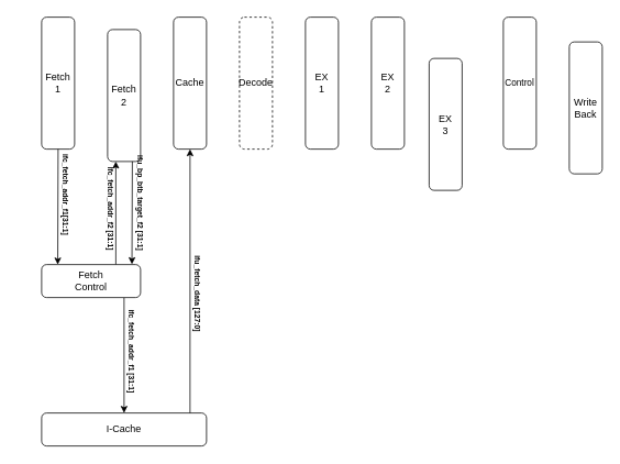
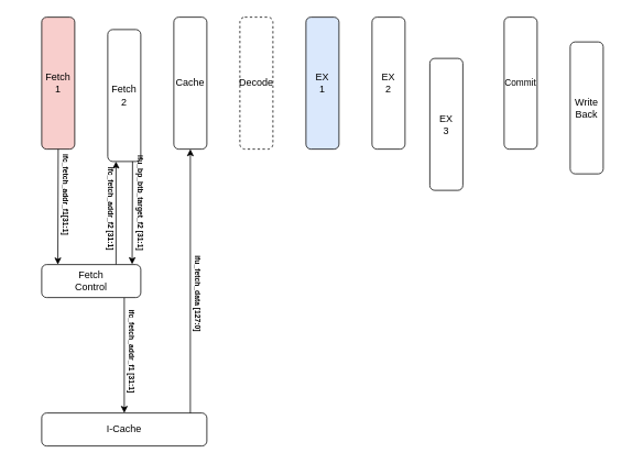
  <mxCell id="0" />
  <mxCell id="1" parent="0" />
- <mxCell id="2" value="&lt;font style=&quot;font-size: 12px;&quot;&gt;Fetch&lt;br&gt;1&lt;br&gt;&lt;/font&gt;" style="rounded=1;whiteSpace=wrap;html=1;" vertex="1" parent="1"><mxGeometry x="50" y="20" width="40" height="160" as="geometry" /></mxCell>
+ <mxCell id="2" value="&lt;font style=&quot;font-size: 12px;&quot;&gt;Fetch&lt;br&gt;1&lt;br&gt;&lt;/font&gt;" style="rounded=1;whiteSpace=wrap;html=1;fillColor=#f8cecc;" vertex="1" parent="1"><mxGeometry x="50" y="20" width="40" height="160" as="geometry" /></mxCell>
  <mxCell id="3" value="Fetch&lt;br&gt;2" style="rounded=1;whiteSpace=wrap;html=1;" vertex="1" parent="1"><mxGeometry x="130" y="35" width="40" height="160" as="geometry" /></mxCell>
  <mxCell id="4" value="Cache" style="rounded=1;whiteSpace=wrap;html=1;" vertex="1" parent="1"><mxGeometry x="210" y="20" width="40" height="160" as="geometry" /></mxCell>
  <mxCell id="5" value="Decode" style="rounded=1;whiteSpace=wrap;html=1;dashed=1;" vertex="1" parent="1"><mxGeometry x="290" y="20" width="40" height="160" as="geometry" /></mxCell>
- <mxCell id="6" value="EX&lt;br&gt;1" style="rounded=1;whiteSpace=wrap;html=1;" vertex="1" parent="1"><mxGeometry x="370" y="20" width="40" height="160" as="geometry" /></mxCell>
+ <mxCell id="6" value="EX&lt;br&gt;1" style="rounded=1;whiteSpace=wrap;html=1;fillColor=#dae8fc;" vertex="1" parent="1"><mxGeometry x="370" y="20" width="40" height="160" as="geometry" /></mxCell>
  <mxCell id="7" value="EX&lt;br&gt;2" style="rounded=1;whiteSpace=wrap;html=1;" vertex="1" parent="1"><mxGeometry x="450" y="20" width="40" height="160" as="geometry" /></mxCell>
  <mxCell id="8" value="EX&lt;br&gt;3" style="rounded=1;whiteSpace=wrap;html=1;" vertex="1" parent="1"><mxGeometry x="520" y="70" width="40" height="160" as="geometry" /></mxCell>
- <mxCell id="9" value="&lt;font style=&quot;font-size: 11px;&quot;&gt;Control&lt;/font&gt;" style="rounded=1;whiteSpace=wrap;html=1;" vertex="1" parent="1"><mxGeometry x="610" y="20" width="40" height="160" as="geometry" /></mxCell>
+ <mxCell id="9" value="&lt;font style=&quot;font-size: 11px;&quot;&gt;Commit&lt;/font&gt;" style="rounded=1;whiteSpace=wrap;html=1;" vertex="1" parent="1"><mxGeometry x="610" y="20" width="40" height="160" as="geometry" /></mxCell>
  <mxCell id="10" value="Write&lt;br&gt;Back" style="rounded=1;whiteSpace=wrap;html=1;" vertex="1" parent="1"><mxGeometry x="690" y="50" width="40" height="160" as="geometry" /></mxCell>
  <mxCell id="11" value="" style="endArrow=classic;html=1;rounded=0;entryX=0.163;entryY=0.001;entryDx=0;entryDy=0;entryPerimeter=0;" edge="1" parent="1" target="20"><mxGeometry width="50" height="50" relative="1" as="geometry"><mxPoint x="70" y="180" as="sourcePoint" /><mxPoint x="70" y="300" as="targetPoint" /></mxGeometry></mxCell>
  <mxCell id="12" value="&lt;font style=&quot;font-size: 9px;&quot;&gt;&lt;b&gt;ifc_fetch_addr_f1[31:1]&lt;/b&gt;&lt;/font&gt;" style="text;html=1;align=center;verticalAlign=middle;resizable=0;points=[];autosize=1;strokeColor=none;fillColor=none;rotation=90;" vertex="1" parent="1"><mxGeometry x="20" y="220" width="120" height="30" as="geometry" /></mxCell>
  <mxCell id="13" value="" style="endArrow=none;html=1;rounded=0;exitX=0.25;exitY=1;exitDx=0;exitDy=0;entryX=0.75;entryY=0;entryDx=0;entryDy=0;endFill=0;startArrow=classic;startFill=1;" edge="1" parent="1" source="3" target="20"><mxGeometry width="50" height="50" relative="1" as="geometry"><mxPoint x="130" y="185" as="sourcePoint" /><mxPoint x="130" y="305" as="targetPoint" /></mxGeometry></mxCell>
  <mxCell id="14" value="&lt;font style=&quot;font-size: 9px;&quot;&gt;&lt;b&gt;ifc_fetch_addr_f2 [31:1]&lt;/b&gt;&lt;/font&gt;" style="text;html=1;align=center;verticalAlign=middle;resizable=0;points=[];autosize=1;strokeColor=none;fillColor=none;rotation=90;" vertex="1" parent="1"><mxGeometry x="75" y="237" width="120" height="30" as="geometry" /></mxCell>
  <mxCell id="15" value="" style="endArrow=classic;html=1;rounded=0;exitX=0.75;exitY=1;exitDx=0;exitDy=0;entryX=0.913;entryY=-0.008;entryDx=0;entryDy=0;entryPerimeter=0;" edge="1" parent="1" source="3" target="20"><mxGeometry width="50" height="50" relative="1" as="geometry"><mxPoint x="150" y="180" as="sourcePoint" /><mxPoint x="150" y="320" as="targetPoint" /></mxGeometry></mxCell>
  <mxCell id="16" value="&lt;font style=&quot;font-size: 9px;&quot;&gt;&lt;b&gt;ifu_bp_btb_target_f2 [31:1]&lt;/b&gt;&lt;/font&gt;" style="text;html=1;align=center;verticalAlign=middle;resizable=0;points=[];autosize=1;strokeColor=none;fillColor=none;rotation=90;" vertex="1" parent="1"><mxGeometry x="100" y="230" width="140" height="30" as="geometry" /></mxCell>
  <mxCell id="17" value="&lt;font style=&quot;font-size: 12px;&quot;&gt;I-Cache&lt;br&gt;&lt;/font&gt;" style="rounded=1;whiteSpace=wrap;html=1;" vertex="1" parent="1"><mxGeometry x="50" y="500" width="200" height="40" as="geometry" /></mxCell>
  <mxCell id="18" value="" style="endArrow=classic;html=1;rounded=0;exitX=0.5;exitY=1;exitDx=0;exitDy=0;" edge="1" parent="1"><mxGeometry width="50" height="50" relative="1" as="geometry"><mxPoint x="150" y="360" as="sourcePoint" /><mxPoint x="150" y="500" as="targetPoint" /></mxGeometry></mxCell>
  <mxCell id="19" value="&lt;font style=&quot;font-size: 9px;&quot;&gt;&lt;b&gt;ifc_fetch_addr_f1 [31:1]&lt;/b&gt;&lt;/font&gt;" style="text;html=1;align=center;verticalAlign=middle;resizable=0;points=[];autosize=1;strokeColor=none;fillColor=none;rotation=90;" vertex="1" parent="1"><mxGeometry x="100" y="410" width="120" height="30" as="geometry" /></mxCell>
  <mxCell id="20" value="&lt;font style=&quot;font-size: 12px;&quot;&gt;Fetch&lt;br&gt;Control&lt;br&gt;&lt;/font&gt;" style="rounded=1;whiteSpace=wrap;html=1;" vertex="1" parent="1"><mxGeometry x="50" y="320" width="120" height="40" as="geometry" /></mxCell>
  <mxCell id="21" value="" style="endArrow=classic;html=1;rounded=0;entryX=0.5;entryY=1;entryDx=0;entryDy=0;" edge="1" parent="1" target="4"><mxGeometry width="50" height="50" relative="1" as="geometry"><mxPoint x="230" y="500" as="sourcePoint" /><mxPoint x="280" y="450" as="targetPoint" /></mxGeometry></mxCell>
  <mxCell id="22" value="&lt;font style=&quot;font-size: 9px;&quot;&gt;&lt;b&gt;ifu_fetch_data [127:0]&lt;/b&gt;&lt;/font&gt;" style="text;html=1;align=center;verticalAlign=middle;resizable=0;points=[];autosize=1;strokeColor=none;fillColor=none;rotation=90;" vertex="1" parent="1"><mxGeometry x="180" y="340" width="120" height="30" as="geometry" /></mxCell>
